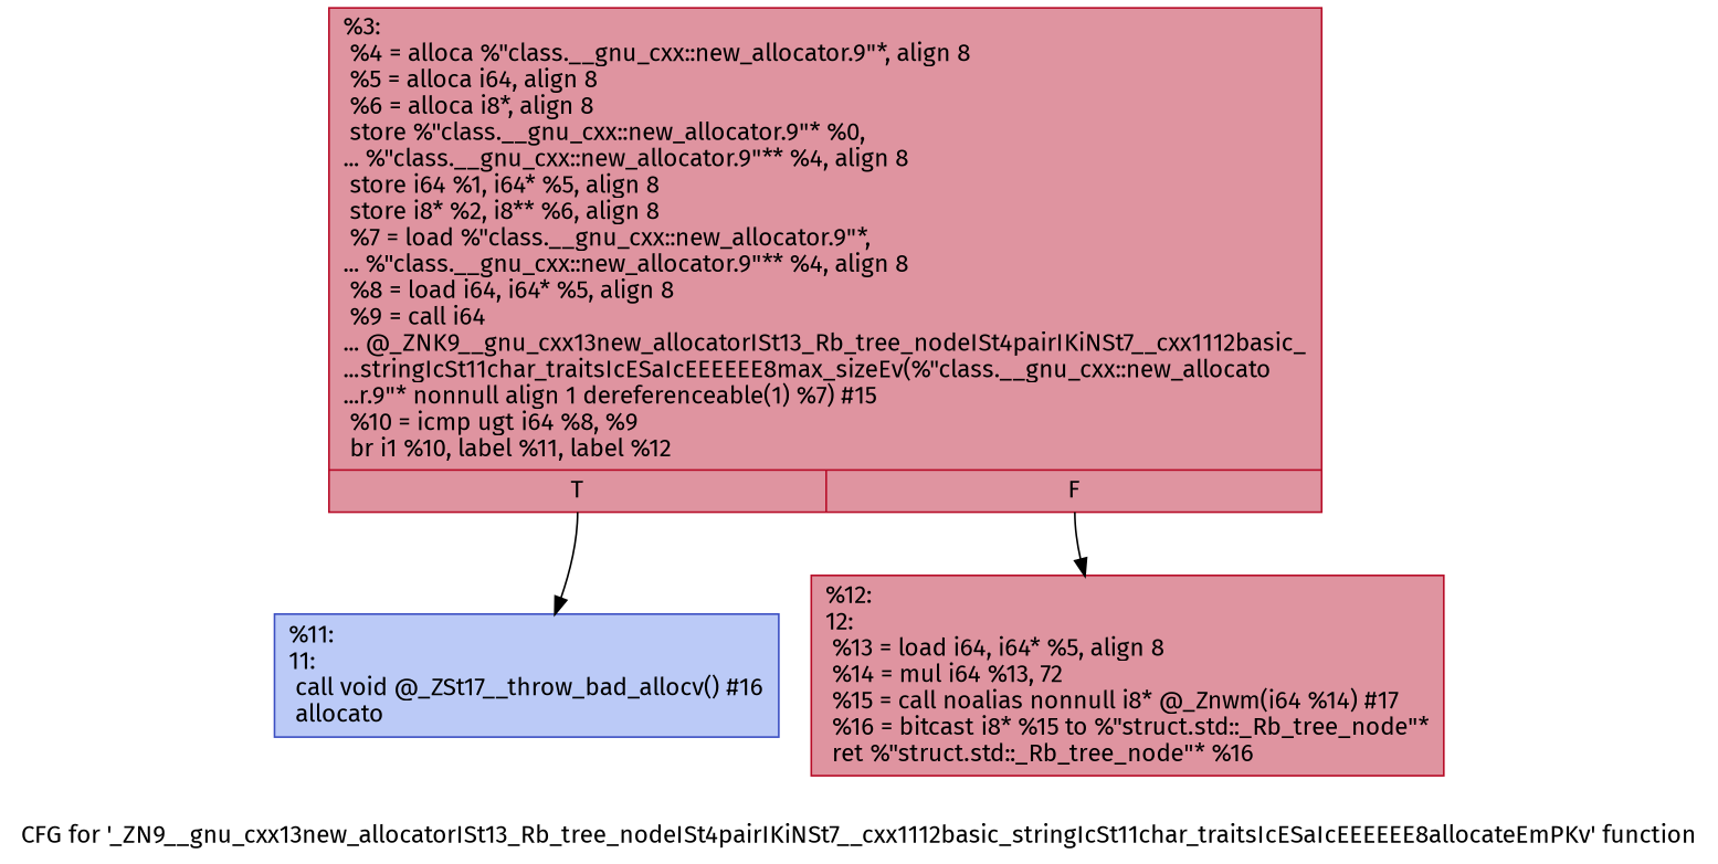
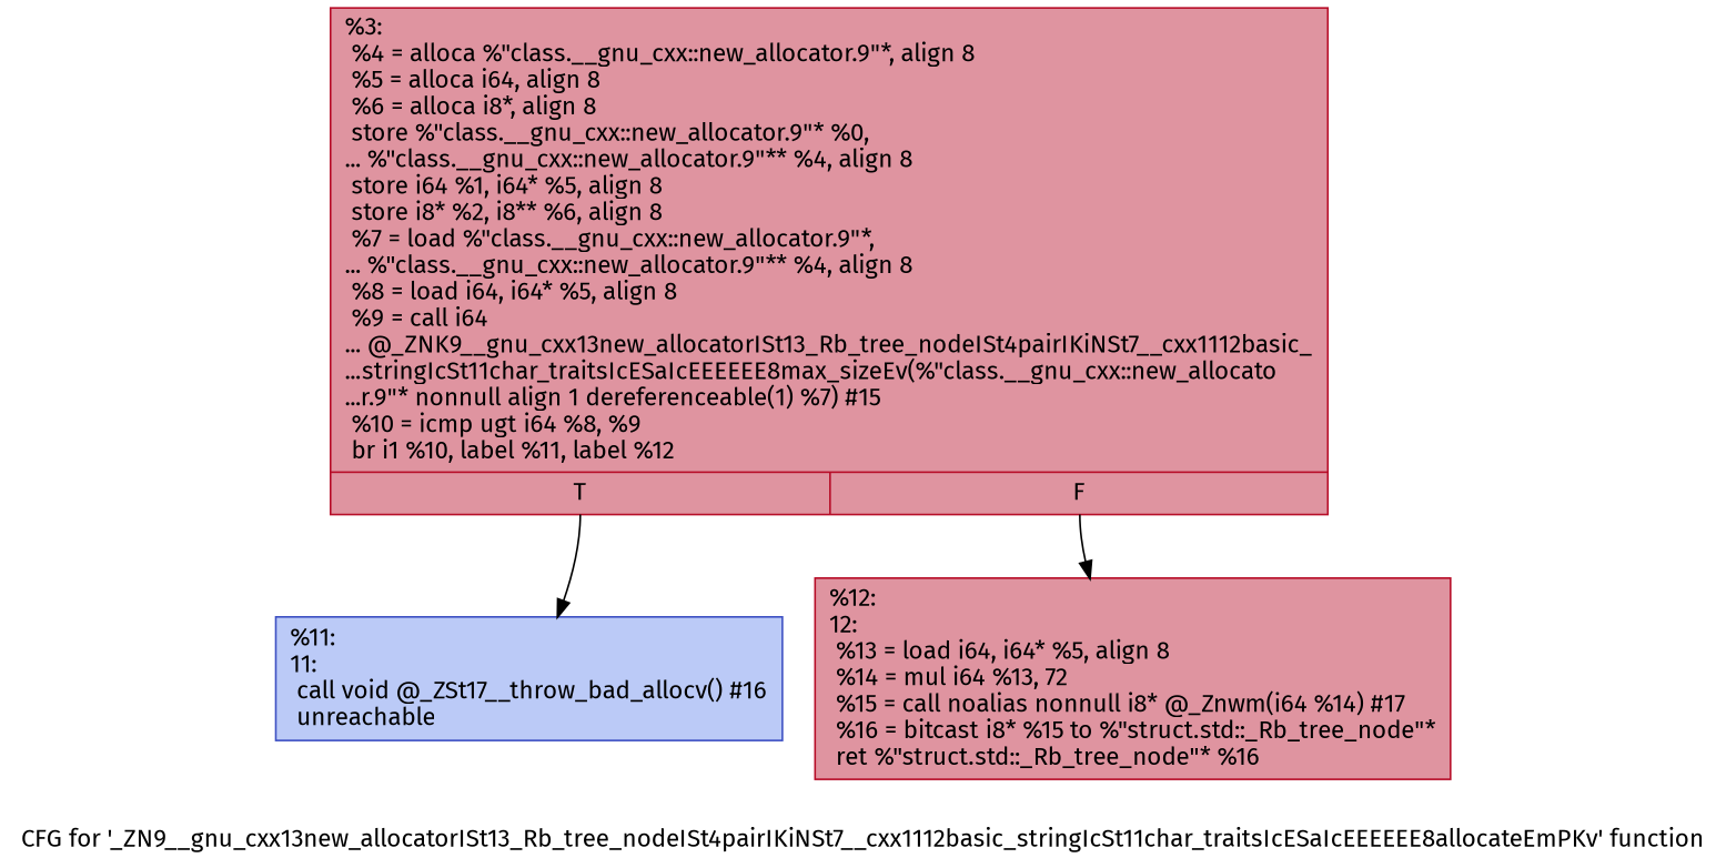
  digraph {
    label="CFG for '_ZN9__gnu_cxx13new_allocatorISt13_Rb_tree_nodeISt4pairIKiNSt7__cxx1112basic_stringIcSt11char_traitsIcESaIcEEEEEE8allocateEmPKv' function"
    fontname="Fira Sans"
    node [color="#b70d28ff" fillcolor="#b70d2870" shape=record style=filled fontname="Fira Sans"]
    edge [fontname="Fira Sans"]
    n1 [label="{%3:\l  %4 = alloca %\"class.__gnu_cxx::new_allocator.9\"*, align 8\l  %5 = alloca i64, align 8\l  %6 = alloca i8*, align 8\l  store %\"class.__gnu_cxx::new_allocator.9\"* %0,\l... %\"class.__gnu_cxx::new_allocator.9\"** %4, align 8\l  store i64 %1, i64* %5, align 8\l  store i8* %2, i8** %6, align 8\l  %7 = load %\"class.__gnu_cxx::new_allocator.9\"*,\l... %\"class.__gnu_cxx::new_allocator.9\"** %4, align 8\l  %8 = load i64, i64* %5, align 8\l  %9 = call i64\l... @_ZNK9__gnu_cxx13new_allocatorISt13_Rb_tree_nodeISt4pairIKiNSt7__cxx1112basic_\l...stringIcSt11char_traitsIcESaIcEEEEEE8max_sizeEv(%\"class.__gnu_cxx::new_allocato\l...r.9\"* nonnull align 1 dereferenceable(1) %7) #15\l  %10 = icmp ugt i64 %8, %9\l  br i1 %10, label %11, label %12\l|{<s0>T|<s1>F}}"]
-   n2 [color="#3d50c3ff" fillcolor="#6687ed70" label="{%11:\l11:                                               \l  call void @_ZSt17__throw_bad_allocv() #16\l  allocato\l}"]
+   n2 [color="#3d50c3ff" fillcolor="#6687ed70" label="{%11:\l11:                                               \l  call void @_ZSt17__throw_bad_allocv() #16\l  unreachable\l}"]
    n3 [label="{%12:\l12:                                               \l  %13 = load i64, i64* %5, align 8\l  %14 = mul i64 %13, 72\l  %15 = call noalias nonnull i8* @_Znwm(i64 %14) #17\l  %16 = bitcast i8* %15 to %\"struct.std::_Rb_tree_node\"*\l  ret %\"struct.std::_Rb_tree_node\"* %16\l}"]
    n1 -> n2 [tailport=s0]
    n1 -> n3 [tailport=s1]
  }
